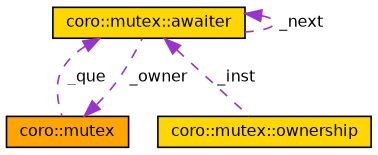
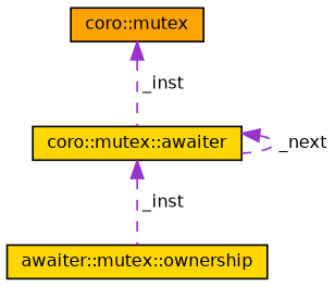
  digraph {
    node [color=black fillcolor=gold fontname=Helvetica fontsize=10 shape=record style=filled]
    edge [color=darkorchid3 dir=back fontname=Helvetica fontsize=10 labelfontname=Helvetica labelfontsize=10 style=dashed]
-   n1 [fontcolor=black height=0.2 label="coro::mutex::ownership" width=0.4]
+   n1 [fontcolor=black height=0.2 label="awaiter::mutex::ownership" width=0.4]
    n2 [fillcolor=orange height=0.2 label="coro::mutex" width=0.4]
    n3 [height=0.2 label="coro::mutex::awaiter" width=0.4]
-   n2 -> n3 [label=" _owner"]
+   n2 -> n3 [label=" _inst"]
    n3 -> n1 [label=" _inst"]
-   n3 -> n2 [label=" _que"]
    n3 -> n3 [label=" _next"]
  }
